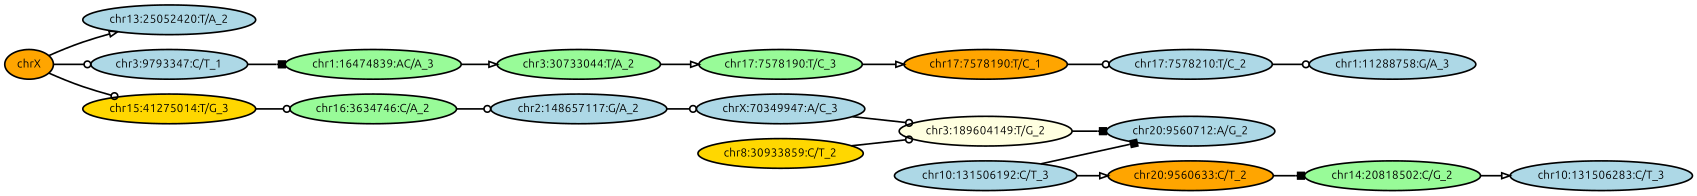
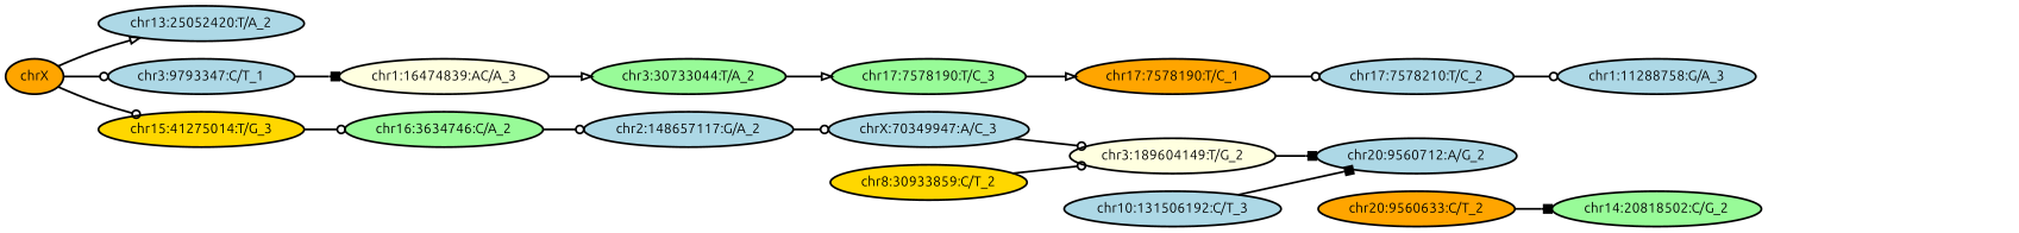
  digraph {
    fontname=Ubuntu
    rankdir=LR
    node [fillcolor=lightblue fontname=Ubuntu style="bold,filled"]
    edge [arrowhead=odot fontname=Ubuntu style=bold]
    n1 [fillcolor=orange label=chrX]
    n2 [label="chr13:25052420:T/A_2"]
    n3 [label="chr3:9793347:C/T_1"]
    n4 [fillcolor=gold label="chr15:41275014:T/G_3"]
-   n5 [fillcolor=palegreen label="chr1:16474839:AC/A_3"]
+   n5 [fillcolor=lightyellow label="chr1:16474839:AC/A_3"]
    n6 [fillcolor=palegreen label="chr16:3634746:C/A_2"]
    n7 [fillcolor=palegreen label="chr3:30733044:T/A_2"]
    n8 [fillcolor=palegreen label="chr17:7578190:T/C_3"]
    n9 [fillcolor=orange label="chr17:7578190:T/C_1"]
    n10 [label="chr17:7578210:T/C_2"]
    n11 [label="chr1:11288758:G/A_3"]
    n12 [label="chr2:148657117:G/A_2"]
    n13 [label="chrX:70349947:A/C_3"]
    n14 [fillcolor=lightyellow label="chr3:189604149:T/G_2"]
    n15 [fillcolor=gold label="chr8:30933859:C/T_2"]
    n16 [label="chr20:9560712:A/G_2"]
    n17 [label="chr10:131506192:C/T_3"]
    n18 [fillcolor=orange label="chr20:9560633:C/T_2"]
    n19 [fillcolor=palegreen label="chr14:20818502:C/G_2"]
-   n20 [label="chr10:131506283:C/T_3"]
    n1 -> n2 [arrowhead=onormal]
    n1 -> n3
    n1 -> n4
    n3 -> n5 [arrowhead=box]
    n4 -> n6
    n5 -> n7 [arrowhead=onormal]
    n6 -> n12
    n7 -> n8 [arrowhead=onormal]
    n8 -> n9 [arrowhead=onormal]
    n9 -> n10
    n10 -> n11
    n12 -> n13
    n13 -> n14
    n14 -> n16 [arrowhead=box]
    n15 -> n14
    n17 -> n16 [arrowhead=box]
-   n17 -> n18 [arrowhead=onormal]
    n18 -> n19 [arrowhead=box]
-   n19 -> n20 [arrowhead=onormal]
  }
